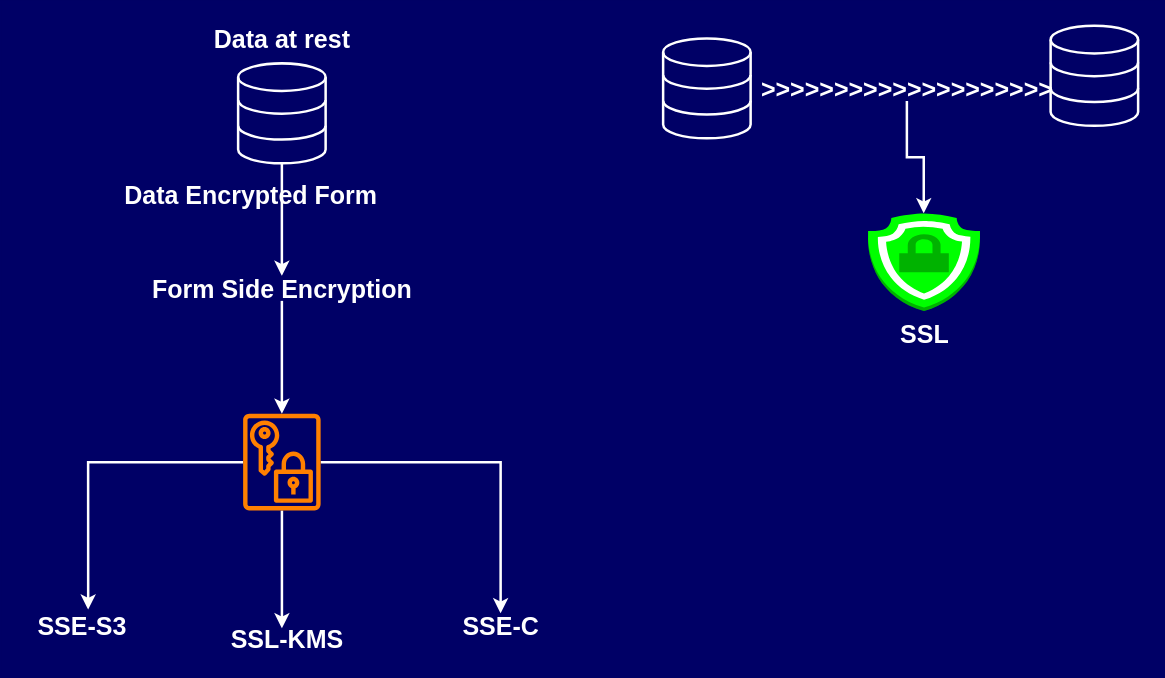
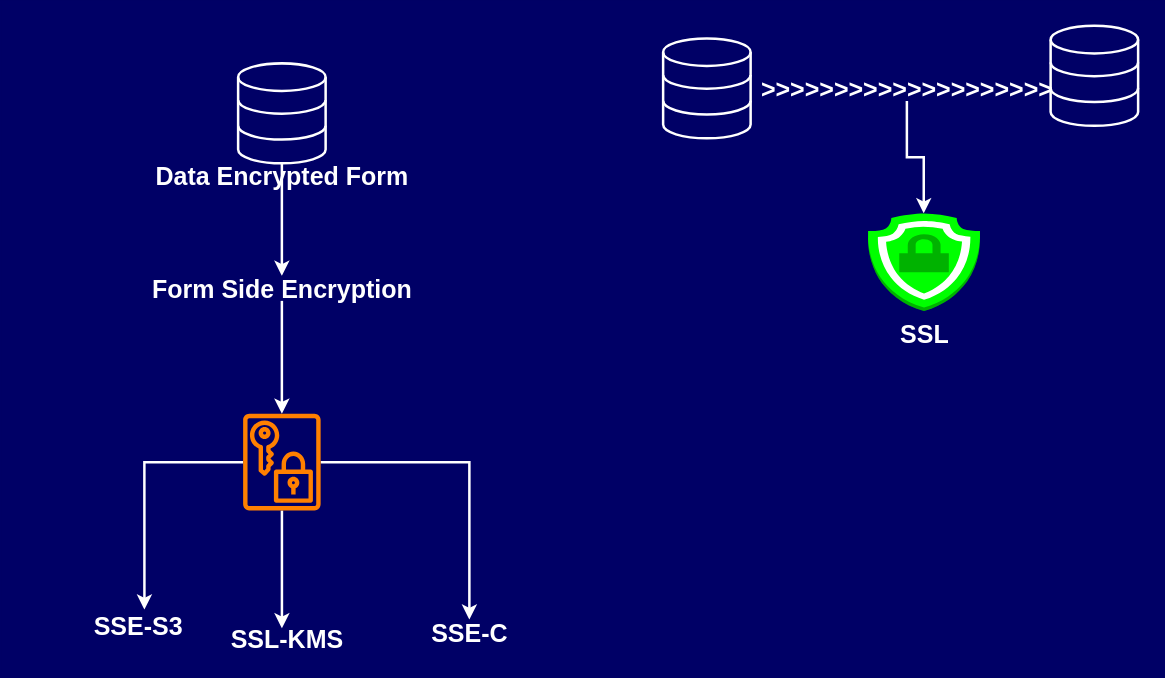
  <mxCell id="0" />
  <mxCell id="1" parent="0" />
  <mxCell id="2" style="edgeStyle=orthogonalEdgeStyle;rounded=0;orthogonalLoop=1;jettySize=auto;html=1;strokeColor=#FFFFFF;strokeWidth=2;" edge="1" parent="1" source="9" target="8"><mxGeometry relative="1" as="geometry" /></mxCell>
  <mxCell id="3" value="" style="html=1;verticalLabelPosition=bottom;align=center;labelBackgroundColor=#ffffff;verticalAlign=top;strokeWidth=2;shadow=0;dashed=0;shape=mxgraph.ios7.icons.data;fillColor=none;strokeColor=#FFFFFF;" vertex="1" parent="1"><mxGeometry x="190" y="50" width="70" height="80" as="geometry" /></mxCell>
- <mxCell id="4" value="&lt;font color=&quot;#ffffff&quot;&gt;&lt;span style=&quot;font-size: 20px&quot;&gt;&lt;b&gt;Data at rest&lt;/b&gt;&lt;/span&gt;&lt;/font&gt;" style="text;html=1;resizable=0;autosize=1;align=center;verticalAlign=middle;points=[];fillColor=none;strokeColor=none;rounded=0;" vertex="1" parent="1"><mxGeometry x="165" y="20" width="120" height="20" as="geometry" /></mxCell>
  <mxCell id="5" style="edgeStyle=orthogonalEdgeStyle;rounded=0;orthogonalLoop=1;jettySize=auto;html=1;entryX=0.556;entryY=-0.15;entryDx=0;entryDy=0;entryPerimeter=0;strokeColor=#FFFFFF;strokeWidth=2;" edge="1" parent="1" source="8" target="12"><mxGeometry relative="1" as="geometry" /></mxCell>
  <mxCell id="6" style="edgeStyle=orthogonalEdgeStyle;rounded=0;orthogonalLoop=1;jettySize=auto;html=1;entryX=0.464;entryY=0.1;entryDx=0;entryDy=0;entryPerimeter=0;strokeColor=#FFFFFF;strokeWidth=2;" edge="1" parent="1" source="8" target="13"><mxGeometry relative="1" as="geometry" /></mxCell>
  <mxCell id="7" style="edgeStyle=orthogonalEdgeStyle;rounded=0;orthogonalLoop=1;jettySize=auto;html=1;strokeColor=#FFFFFF;strokeWidth=2;" edge="1" parent="1" source="8" target="14"><mxGeometry relative="1" as="geometry" /></mxCell>
  <mxCell id="8" value="" style="outlineConnect=0;fontColor=#232F3E;gradientColor=none;strokeColor=none;dashed=0;verticalLabelPosition=bottom;verticalAlign=top;align=center;html=1;fontSize=12;fontStyle=0;aspect=fixed;pointerEvents=1;shape=mxgraph.aws4.data_encryption_key;fillColor=#FF8000;" vertex="1" parent="1"><mxGeometry x="194" y="330" width="62" height="78" as="geometry" /></mxCell>
  <mxCell id="9" value="&lt;font color=&quot;#ffffff&quot;&gt;&lt;span style=&quot;font-size: 20px&quot;&gt;&lt;b&gt;Form Side Encryption&lt;/b&gt;&lt;/span&gt;&lt;/font&gt;" style="text;html=1;resizable=0;autosize=1;align=center;verticalAlign=middle;points=[];fillColor=none;strokeColor=none;rounded=0;" vertex="1" parent="1"><mxGeometry x="105" y="220" width="240" height="20" as="geometry" /></mxCell>
  <mxCell id="10" style="edgeStyle=orthogonalEdgeStyle;rounded=0;orthogonalLoop=1;jettySize=auto;html=1;strokeColor=#FFFFFF;strokeWidth=2;" edge="1" parent="1" source="3" target="9"><mxGeometry relative="1" as="geometry"><mxPoint x="225" y="130" as="sourcePoint" /><mxPoint x="225" y="300.269" as="targetPoint" /></mxGeometry></mxCell>
- <mxCell id="11" value="&lt;font color=&quot;#ffffff&quot;&gt;&lt;span style=&quot;font-size: 20px&quot;&gt;&lt;b&gt;Data Encrypted Form&lt;/b&gt;&lt;/span&gt;&lt;/font&gt;" style="text;html=1;resizable=0;autosize=1;align=center;verticalAlign=middle;points=[];fillColor=none;strokeColor=none;rounded=0;" vertex="1" parent="1"><mxGeometry x="90" y="145" width="220" height="20" as="geometry" /></mxCell>
- <mxCell id="12" value="&lt;font color=&quot;#ffffff&quot;&gt;&lt;span style=&quot;font-size: 20px&quot;&gt;&lt;b&gt;SSE-S3&lt;/b&gt;&lt;/span&gt;&lt;/font&gt;" style="text;html=1;resizable=0;autosize=1;align=center;verticalAlign=middle;points=[];fillColor=none;strokeColor=none;rounded=0;" vertex="1" parent="1"><mxGeometry x="20" y="490" width="90" height="20" as="geometry" /></mxCell>
+ <mxCell id="11" value="&lt;font color=&quot;#ffffff&quot;&gt;&lt;span style=&quot;font-size: 20px&quot;&gt;&lt;b&gt;Data Encrypted Form&lt;/b&gt;&lt;/span&gt;&lt;/font&gt;" style="text;html=1;resizable=0;autosize=1;align=center;verticalAlign=middle;points=[];fillColor=none;strokeColor=none;rounded=0;" vertex="1" parent="1"><mxGeometry x="115" y="130" width="220" height="20" as="geometry" /></mxCell>
+ <mxCell id="12" value="&lt;font color=&quot;#ffffff&quot;&gt;&lt;span style=&quot;font-size: 20px&quot;&gt;&lt;b&gt;SSE-S3&lt;/b&gt;&lt;/span&gt;&lt;/font&gt;" style="text;html=1;resizable=0;autosize=1;align=center;verticalAlign=middle;points=[];fillColor=none;strokeColor=none;rounded=0;" vertex="1" parent="1"><mxGeometry x="65" y="490" width="90" height="20" as="geometry" /></mxCell>
  <mxCell id="13" value="&lt;font color=&quot;#ffffff&quot;&gt;&lt;span style=&quot;font-size: 20px&quot;&gt;&lt;b&gt;SSL-KMS&lt;/b&gt;&lt;/span&gt;&lt;/font&gt;" style="text;html=1;resizable=0;autosize=1;align=center;verticalAlign=middle;points=[];fillColor=none;strokeColor=none;rounded=0;" vertex="1" parent="1"><mxGeometry x="174" y="500" width="110" height="20" as="geometry" /></mxCell>
- <mxCell id="14" value="&lt;font color=&quot;#ffffff&quot;&gt;&lt;span style=&quot;font-size: 20px&quot;&gt;&lt;b&gt;SSE-C&lt;/b&gt;&lt;/span&gt;&lt;/font&gt;" style="text;html=1;resizable=0;autosize=1;align=center;verticalAlign=middle;points=[];fillColor=none;strokeColor=none;rounded=0;" vertex="1" parent="1"><mxGeometry x="360" y="490" width="80" height="20" as="geometry" /></mxCell>
+ <mxCell id="14" value="&lt;font color=&quot;#ffffff&quot;&gt;&lt;span style=&quot;font-size: 20px&quot;&gt;&lt;b&gt;SSE-C&lt;/b&gt;&lt;/span&gt;&lt;/font&gt;" style="text;html=1;resizable=0;autosize=1;align=center;verticalAlign=middle;points=[];fillColor=none;strokeColor=none;rounded=0;" vertex="1" parent="1"><mxGeometry x="335" y="495" width="80" height="20" as="geometry" /></mxCell>
  <mxCell id="15" value="" style="html=1;verticalLabelPosition=bottom;align=center;labelBackgroundColor=#ffffff;verticalAlign=top;strokeWidth=2;shadow=0;dashed=0;shape=mxgraph.ios7.icons.data;fillColor=none;strokeColor=#FFFFFF;" vertex="1" parent="1"><mxGeometry x="530" y="30" width="70" height="80" as="geometry" /></mxCell>
  <mxCell id="16" value="" style="html=1;verticalLabelPosition=bottom;align=center;labelBackgroundColor=#ffffff;verticalAlign=top;strokeWidth=2;shadow=0;dashed=0;shape=mxgraph.ios7.icons.data;fillColor=none;strokeColor=#FFFFFF;" vertex="1" parent="1"><mxGeometry x="840" y="20" width="70" height="80" as="geometry" /></mxCell>
  <mxCell id="17" style="edgeStyle=orthogonalEdgeStyle;rounded=0;orthogonalLoop=1;jettySize=auto;html=1;strokeColor=#FFFFFF;strokeWidth=2;" edge="1" parent="1" source="18" target="19"><mxGeometry relative="1" as="geometry" /></mxCell>
  <mxCell id="18" value="&lt;font color=&quot;#ffffff&quot;&gt;&lt;span style=&quot;font-size: 20px&quot;&gt;&lt;b&gt;&amp;gt;&amp;gt;&amp;gt;&amp;gt;&amp;gt;&amp;gt;&amp;gt;&amp;gt;&amp;gt;&amp;gt;&amp;gt;&amp;gt;&amp;gt;&amp;gt;&amp;gt;&amp;gt;&amp;gt;&amp;gt;&amp;gt;&amp;gt;&lt;/b&gt;&lt;/span&gt;&lt;/font&gt;" style="text;html=1;resizable=0;autosize=1;align=center;verticalAlign=middle;points=[];fillColor=none;strokeColor=none;rounded=0;" vertex="1" parent="1"><mxGeometry x="600" y="60" width="250" height="20" as="geometry" /></mxCell>
  <mxCell id="19" value="&lt;b&gt;&lt;font style=&quot;font-size: 20px&quot; color=&quot;#ffffff&quot;&gt;SSL&lt;/font&gt;&lt;/b&gt;" style="outlineConnect=0;dashed=0;verticalLabelPosition=bottom;verticalAlign=top;align=center;html=1;shape=mxgraph.aws3.ssl_padlock;gradientColor=none;strokeColor=#FFFFFF;strokeWidth=12;fillColor=#00FF00;" vertex="1" parent="1"><mxGeometry x="693.5" y="170" width="90" height="78" as="geometry" /></mxCell>
